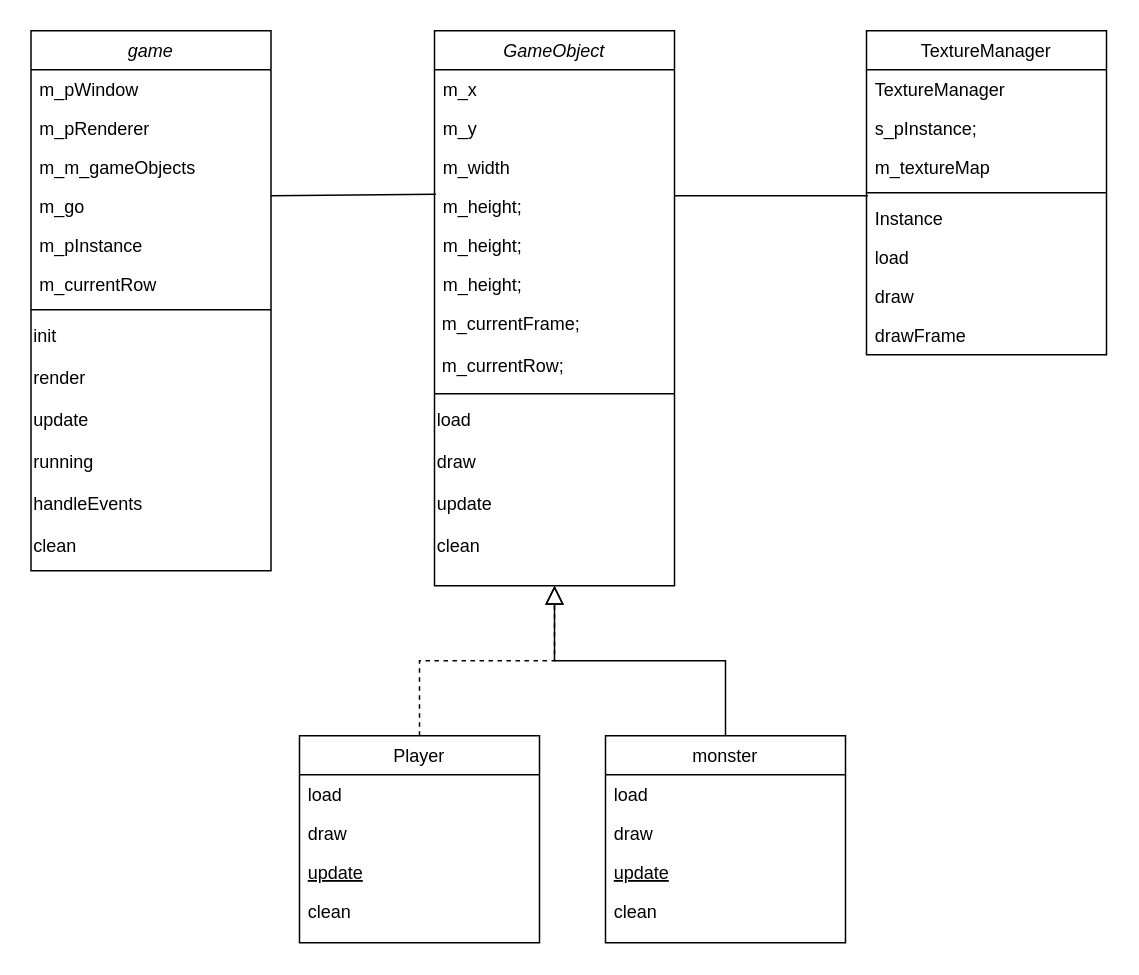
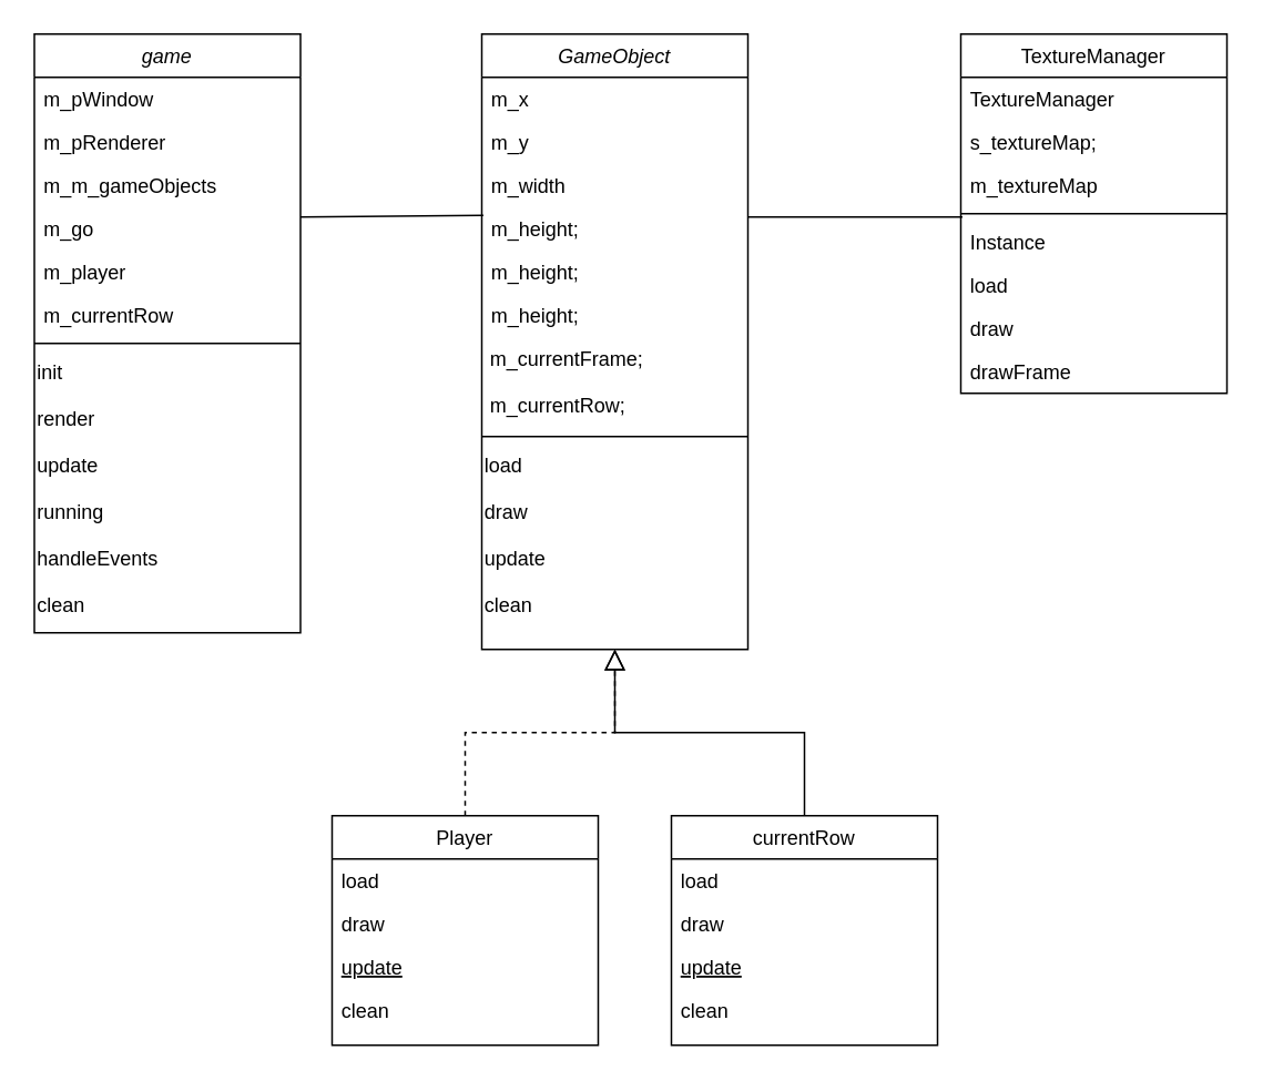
  <mxCell id="0" />
  <mxCell id="1" parent="0" />
  <mxCell id="2" value="GameObject" style="swimlane;fontStyle=2;align=center;verticalAlign=top;childLayout=stackLayout;horizontal=1;startSize=26;horizontalStack=0;resizeParent=1;resizeLast=0;collapsible=1;marginBottom=0;rounded=0;shadow=0;strokeWidth=1;" parent="1" vertex="1"><mxGeometry x="289" y="20" width="160" height="370" as="geometry"><mxRectangle x="230" y="140" width="160" height="26" as="alternateBounds" /></mxGeometry></mxCell>
  <mxCell id="3" value="m_x   " style="text;align=left;verticalAlign=top;spacingLeft=4;spacingRight=4;overflow=hidden;rotatable=0;points=[[0,0.5],[1,0.5]];portConstraint=eastwest;" parent="2" vertex="1"><mxGeometry y="26" width="160" height="26" as="geometry" /></mxCell>
  <mxCell id="4" value="m_y" style="text;align=left;verticalAlign=top;spacingLeft=4;spacingRight=4;overflow=hidden;rotatable=0;points=[[0,0.5],[1,0.5]];portConstraint=eastwest;rounded=0;shadow=0;html=0;" parent="2" vertex="1"><mxGeometry y="52" width="160" height="26" as="geometry" /></mxCell>
  <mxCell id="5" value="m_width" style="text;align=left;verticalAlign=top;spacingLeft=4;spacingRight=4;overflow=hidden;rotatable=0;points=[[0,0.5],[1,0.5]];portConstraint=eastwest;rounded=0;shadow=0;html=0;" parent="2" vertex="1"><mxGeometry y="78" width="160" height="26" as="geometry" /></mxCell>
  <mxCell id="6" value="m_height;" style="text;align=left;verticalAlign=top;spacingLeft=4;spacingRight=4;overflow=hidden;rotatable=0;points=[[0,0.5],[1,0.5]];portConstraint=eastwest;rounded=0;shadow=0;html=0;" vertex="1" parent="2"><mxGeometry y="104" width="160" height="26" as="geometry" /></mxCell>
  <mxCell id="7" value="m_height;" style="text;align=left;verticalAlign=top;spacingLeft=4;spacingRight=4;overflow=hidden;rotatable=0;points=[[0,0.5],[1,0.5]];portConstraint=eastwest;rounded=0;shadow=0;html=0;" vertex="1" parent="2"><mxGeometry y="130" width="160" height="26" as="geometry" /></mxCell>
  <mxCell id="8" value="m_height;" style="text;align=left;verticalAlign=top;spacingLeft=4;spacingRight=4;overflow=hidden;rotatable=0;points=[[0,0.5],[1,0.5]];portConstraint=eastwest;rounded=0;shadow=0;html=0;" vertex="1" parent="2"><mxGeometry y="156" width="160" height="26" as="geometry" /></mxCell>
  <mxCell id="9" value="&amp;nbsp;m_currentFrame;" style="text;whiteSpace=wrap;html=1;" vertex="1" parent="2"><mxGeometry y="182" width="160" height="28" as="geometry" /></mxCell>
  <mxCell id="10" value="&amp;nbsp;m_currentRow;" style="text;whiteSpace=wrap;html=1;" vertex="1" parent="2"><mxGeometry y="210" width="160" height="28" as="geometry" /></mxCell>
  <mxCell id="11" value="" style="line;html=1;strokeWidth=1;align=left;verticalAlign=middle;spacingTop=-1;spacingLeft=3;spacingRight=3;rotatable=0;labelPosition=right;points=[];portConstraint=eastwest;" parent="2" vertex="1"><mxGeometry y="238" width="160" height="8" as="geometry" /></mxCell>
  <mxCell id="12" value="load" style="text;whiteSpace=wrap;html=1;" vertex="1" parent="2"><mxGeometry y="246" width="160" height="28" as="geometry" /></mxCell>
  <mxCell id="13" value="draw" style="text;whiteSpace=wrap;html=1;" vertex="1" parent="2"><mxGeometry y="274" width="160" height="28" as="geometry" /></mxCell>
  <mxCell id="14" value="update" style="text;whiteSpace=wrap;html=1;" vertex="1" parent="2"><mxGeometry y="302" width="160" height="28" as="geometry" /></mxCell>
  <mxCell id="15" value="clean" style="text;whiteSpace=wrap;html=1;" vertex="1" parent="2"><mxGeometry y="330" width="160" height="28" as="geometry" /></mxCell>
  <mxCell id="16" value="Player" style="swimlane;fontStyle=0;align=center;verticalAlign=top;childLayout=stackLayout;horizontal=1;startSize=26;horizontalStack=0;resizeParent=1;resizeLast=0;collapsible=1;marginBottom=0;rounded=0;shadow=0;strokeWidth=1;" parent="1" vertex="1"><mxGeometry x="199" y="490" width="160" height="138" as="geometry"><mxRectangle x="130" y="380" width="160" height="26" as="alternateBounds" /></mxGeometry></mxCell>
  <mxCell id="17" value="load" style="text;align=left;verticalAlign=top;spacingLeft=4;spacingRight=4;overflow=hidden;rotatable=0;points=[[0,0.5],[1,0.5]];portConstraint=eastwest;" parent="16" vertex="1"><mxGeometry y="26" width="160" height="26" as="geometry" /></mxCell>
  <mxCell id="18" value="draw" style="text;align=left;verticalAlign=top;spacingLeft=4;spacingRight=4;overflow=hidden;rotatable=0;points=[[0,0.5],[1,0.5]];portConstraint=eastwest;rounded=0;shadow=0;html=0;" parent="16" vertex="1"><mxGeometry y="52" width="160" height="26" as="geometry" /></mxCell>
  <mxCell id="19" value="update" style="text;align=left;verticalAlign=top;spacingLeft=4;spacingRight=4;overflow=hidden;rotatable=0;points=[[0,0.5],[1,0.5]];portConstraint=eastwest;fontStyle=4" parent="16" vertex="1"><mxGeometry y="78" width="160" height="26" as="geometry" /></mxCell>
  <mxCell id="20" value="clean" style="text;align=left;verticalAlign=top;spacingLeft=4;spacingRight=4;overflow=hidden;rotatable=0;points=[[0,0.5],[1,0.5]];portConstraint=eastwest;" parent="16" vertex="1"><mxGeometry y="104" width="160" height="26" as="geometry" /></mxCell>
  <mxCell id="21" value="" style="endArrow=block;endSize=10;endFill=0;shadow=0;strokeWidth=1;rounded=0;edgeStyle=elbowEdgeStyle;elbow=vertical;dashed=1;" parent="1" source="16" target="2" edge="1"><mxGeometry width="160" relative="1" as="geometry"><mxPoint x="269" y="103" as="sourcePoint" /><mxPoint x="269" y="103" as="targetPoint" /></mxGeometry></mxCell>
  <mxCell id="22" value="" style="endArrow=block;endSize=10;endFill=0;shadow=0;strokeWidth=1;rounded=0;edgeStyle=elbowEdgeStyle;elbow=vertical;" parent="1" target="2" edge="1"><mxGeometry width="160" relative="1" as="geometry"><mxPoint x="483" y="490" as="sourcePoint" /><mxPoint x="379" y="171" as="targetPoint" /></mxGeometry></mxCell>
  <mxCell id="23" value="TextureManager" style="swimlane;fontStyle=0;align=center;verticalAlign=top;childLayout=stackLayout;horizontal=1;startSize=26;horizontalStack=0;resizeParent=1;resizeLast=0;collapsible=1;marginBottom=0;rounded=0;shadow=0;strokeWidth=1;" parent="1" vertex="1"><mxGeometry x="577" y="20" width="160" height="216" as="geometry"><mxRectangle x="550" y="140" width="160" height="26" as="alternateBounds" /></mxGeometry></mxCell>
  <mxCell id="24" value="TextureManager" style="text;align=left;verticalAlign=top;spacingLeft=4;spacingRight=4;overflow=hidden;rotatable=0;points=[[0,0.5],[1,0.5]];portConstraint=eastwest;" parent="23" vertex="1"><mxGeometry y="26" width="160" height="26" as="geometry" /></mxCell>
- <mxCell id="25" value="s_pInstance;" style="text;align=left;verticalAlign=top;spacingLeft=4;spacingRight=4;overflow=hidden;rotatable=0;points=[[0,0.5],[1,0.5]];portConstraint=eastwest;rounded=0;shadow=0;html=0;" parent="23" vertex="1"><mxGeometry y="52" width="160" height="26" as="geometry" /></mxCell>
+ <mxCell id="25" value="s_textureMap;" style="text;align=left;verticalAlign=top;spacingLeft=4;spacingRight=4;overflow=hidden;rotatable=0;points=[[0,0.5],[1,0.5]];portConstraint=eastwest;rounded=0;shadow=0;html=0;" parent="23" vertex="1"><mxGeometry y="52" width="160" height="26" as="geometry" /></mxCell>
  <mxCell id="26" value="m_textureMap" style="text;align=left;verticalAlign=top;spacingLeft=4;spacingRight=4;overflow=hidden;rotatable=0;points=[[0,0.5],[1,0.5]];portConstraint=eastwest;rounded=0;shadow=0;html=0;" parent="23" vertex="1"><mxGeometry y="78" width="160" height="26" as="geometry" /></mxCell>
  <mxCell id="27" value="" style="line;html=1;strokeWidth=1;align=left;verticalAlign=middle;spacingTop=-1;spacingLeft=3;spacingRight=3;rotatable=0;labelPosition=right;points=[];portConstraint=eastwest;" parent="23" vertex="1"><mxGeometry y="104" width="160" height="8" as="geometry" /></mxCell>
  <mxCell id="28" value="Instance" style="text;align=left;verticalAlign=top;spacingLeft=4;spacingRight=4;overflow=hidden;rotatable=0;points=[[0,0.5],[1,0.5]];portConstraint=eastwest;rounded=0;shadow=0;html=0;" parent="23" vertex="1"><mxGeometry y="112" width="160" height="26" as="geometry" /></mxCell>
  <mxCell id="29" value="load" style="text;align=left;verticalAlign=top;spacingLeft=4;spacingRight=4;overflow=hidden;rotatable=0;points=[[0,0.5],[1,0.5]];portConstraint=eastwest;rounded=0;shadow=0;html=0;" parent="23" vertex="1"><mxGeometry y="138" width="160" height="26" as="geometry" /></mxCell>
  <mxCell id="30" value="draw" style="text;align=left;verticalAlign=top;spacingLeft=4;spacingRight=4;overflow=hidden;rotatable=0;points=[[0,0.5],[1,0.5]];portConstraint=eastwest;" parent="23" vertex="1"><mxGeometry y="164" width="160" height="26" as="geometry" /></mxCell>
  <mxCell id="31" value="drawFrame" style="text;align=left;verticalAlign=top;spacingLeft=4;spacingRight=4;overflow=hidden;rotatable=0;points=[[0,0.5],[1,0.5]];portConstraint=eastwest;" parent="23" vertex="1"><mxGeometry y="190" width="160" height="26" as="geometry" /></mxCell>
  <mxCell id="32" value="" style="endArrow=none;html=1;rounded=0;entryX=0.006;entryY=0.75;entryDx=0;entryDy=0;entryPerimeter=0;" edge="1" parent="1" target="27"><mxGeometry width="50" height="50" relative="1" as="geometry"><mxPoint x="449" y="130" as="sourcePoint" /><mxPoint x="559" y="130" as="targetPoint" /></mxGeometry></mxCell>
- <mxCell id="33" value="monster" style="swimlane;fontStyle=0;align=center;verticalAlign=top;childLayout=stackLayout;horizontal=1;startSize=26;horizontalStack=0;resizeParent=1;resizeLast=0;collapsible=1;marginBottom=0;rounded=0;shadow=0;strokeWidth=1;" vertex="1" parent="1"><mxGeometry x="403" y="490" width="160" height="138" as="geometry"><mxRectangle x="130" y="380" width="160" height="26" as="alternateBounds" /></mxGeometry></mxCell>
+ <mxCell id="33" value="currentRow" style="swimlane;fontStyle=0;align=center;verticalAlign=top;childLayout=stackLayout;horizontal=1;startSize=26;horizontalStack=0;resizeParent=1;resizeLast=0;collapsible=1;marginBottom=0;rounded=0;shadow=0;strokeWidth=1;" vertex="1" parent="1"><mxGeometry x="403" y="490" width="160" height="138" as="geometry"><mxRectangle x="130" y="380" width="160" height="26" as="alternateBounds" /></mxGeometry></mxCell>
  <mxCell id="34" value="load" style="text;align=left;verticalAlign=top;spacingLeft=4;spacingRight=4;overflow=hidden;rotatable=0;points=[[0,0.5],[1,0.5]];portConstraint=eastwest;" vertex="1" parent="33"><mxGeometry y="26" width="160" height="26" as="geometry" /></mxCell>
  <mxCell id="35" value="draw" style="text;align=left;verticalAlign=top;spacingLeft=4;spacingRight=4;overflow=hidden;rotatable=0;points=[[0,0.5],[1,0.5]];portConstraint=eastwest;rounded=0;shadow=0;html=0;" vertex="1" parent="33"><mxGeometry y="52" width="160" height="26" as="geometry" /></mxCell>
  <mxCell id="36" value="update" style="text;align=left;verticalAlign=top;spacingLeft=4;spacingRight=4;overflow=hidden;rotatable=0;points=[[0,0.5],[1,0.5]];portConstraint=eastwest;fontStyle=4" vertex="1" parent="33"><mxGeometry y="78" width="160" height="26" as="geometry" /></mxCell>
  <mxCell id="37" value="clean" style="text;align=left;verticalAlign=top;spacingLeft=4;spacingRight=4;overflow=hidden;rotatable=0;points=[[0,0.5],[1,0.5]];portConstraint=eastwest;" vertex="1" parent="33"><mxGeometry y="104" width="160" height="26" as="geometry" /></mxCell>
  <mxCell id="38" value="game" style="swimlane;fontStyle=2;align=center;verticalAlign=top;childLayout=stackLayout;horizontal=1;startSize=26;horizontalStack=0;resizeParent=1;resizeLast=0;collapsible=1;marginBottom=0;rounded=0;shadow=0;strokeWidth=1;" vertex="1" parent="1"><mxGeometry x="20" y="20" width="160" height="360" as="geometry"><mxRectangle x="230" y="140" width="160" height="26" as="alternateBounds" /></mxGeometry></mxCell>
  <mxCell id="39" value="m_pWindow" style="text;align=left;verticalAlign=top;spacingLeft=4;spacingRight=4;overflow=hidden;rotatable=0;points=[[0,0.5],[1,0.5]];portConstraint=eastwest;" vertex="1" parent="38"><mxGeometry y="26" width="160" height="26" as="geometry" /></mxCell>
  <mxCell id="40" value="m_pRenderer" style="text;align=left;verticalAlign=top;spacingLeft=4;spacingRight=4;overflow=hidden;rotatable=0;points=[[0,0.5],[1,0.5]];portConstraint=eastwest;rounded=0;shadow=0;html=0;" vertex="1" parent="38"><mxGeometry y="52" width="160" height="26" as="geometry" /></mxCell>
  <mxCell id="41" value="m_m_gameObjects" style="text;align=left;verticalAlign=top;spacingLeft=4;spacingRight=4;overflow=hidden;rotatable=0;points=[[0,0.5],[1,0.5]];portConstraint=eastwest;rounded=0;shadow=0;html=0;" vertex="1" parent="38"><mxGeometry y="78" width="160" height="26" as="geometry" /></mxCell>
  <mxCell id="42" value="m_go" style="text;align=left;verticalAlign=top;spacingLeft=4;spacingRight=4;overflow=hidden;rotatable=0;points=[[0,0.5],[1,0.5]];portConstraint=eastwest;rounded=0;shadow=0;html=0;" vertex="1" parent="38"><mxGeometry y="104" width="160" height="26" as="geometry" /></mxCell>
- <mxCell id="43" value="m_pInstance" style="text;align=left;verticalAlign=top;spacingLeft=4;spacingRight=4;overflow=hidden;rotatable=0;points=[[0,0.5],[1,0.5]];portConstraint=eastwest;rounded=0;shadow=0;html=0;" vertex="1" parent="38"><mxGeometry y="130" width="160" height="26" as="geometry" /></mxCell>
+ <mxCell id="43" value="m_player" style="text;align=left;verticalAlign=top;spacingLeft=4;spacingRight=4;overflow=hidden;rotatable=0;points=[[0,0.5],[1,0.5]];portConstraint=eastwest;rounded=0;shadow=0;html=0;" vertex="1" parent="38"><mxGeometry y="130" width="160" height="26" as="geometry" /></mxCell>
  <mxCell id="44" value="m_currentRow" style="text;align=left;verticalAlign=top;spacingLeft=4;spacingRight=4;overflow=hidden;rotatable=0;points=[[0,0.5],[1,0.5]];portConstraint=eastwest;rounded=0;shadow=0;html=0;" vertex="1" parent="38"><mxGeometry y="156" width="160" height="26" as="geometry" /></mxCell>
  <mxCell id="45" value="" style="line;html=1;strokeWidth=1;align=left;verticalAlign=middle;spacingTop=-1;spacingLeft=3;spacingRight=3;rotatable=0;labelPosition=right;points=[];portConstraint=eastwest;" vertex="1" parent="38"><mxGeometry y="182" width="160" height="8" as="geometry" /></mxCell>
  <mxCell id="46" value="init" style="text;whiteSpace=wrap;html=1;" vertex="1" parent="38"><mxGeometry y="190" width="160" height="28" as="geometry" /></mxCell>
  <mxCell id="47" value="render" style="text;whiteSpace=wrap;html=1;" vertex="1" parent="38"><mxGeometry y="218" width="160" height="28" as="geometry" /></mxCell>
  <mxCell id="48" value="update" style="text;whiteSpace=wrap;html=1;" vertex="1" parent="38"><mxGeometry y="246" width="160" height="28" as="geometry" /></mxCell>
  <mxCell id="49" value="running" style="text;whiteSpace=wrap;html=1;" vertex="1" parent="38"><mxGeometry y="274" width="160" height="28" as="geometry" /></mxCell>
  <mxCell id="50" value="handleEvents" style="text;whiteSpace=wrap;html=1;" vertex="1" parent="38"><mxGeometry y="302" width="160" height="28" as="geometry" /></mxCell>
  <mxCell id="51" value="clean" style="text;whiteSpace=wrap;html=1;" vertex="1" parent="38"><mxGeometry y="330" width="160" height="28" as="geometry" /></mxCell>
  <mxCell id="52" value="" style="endArrow=none;html=1;rounded=0;entryX=0.006;entryY=1.192;entryDx=0;entryDy=0;entryPerimeter=0;" edge="1" parent="1" target="5"><mxGeometry width="50" height="50" relative="1" as="geometry"><mxPoint x="180" y="130" as="sourcePoint" /><mxPoint x="290" y="130.5" as="targetPoint" /></mxGeometry></mxCell>
